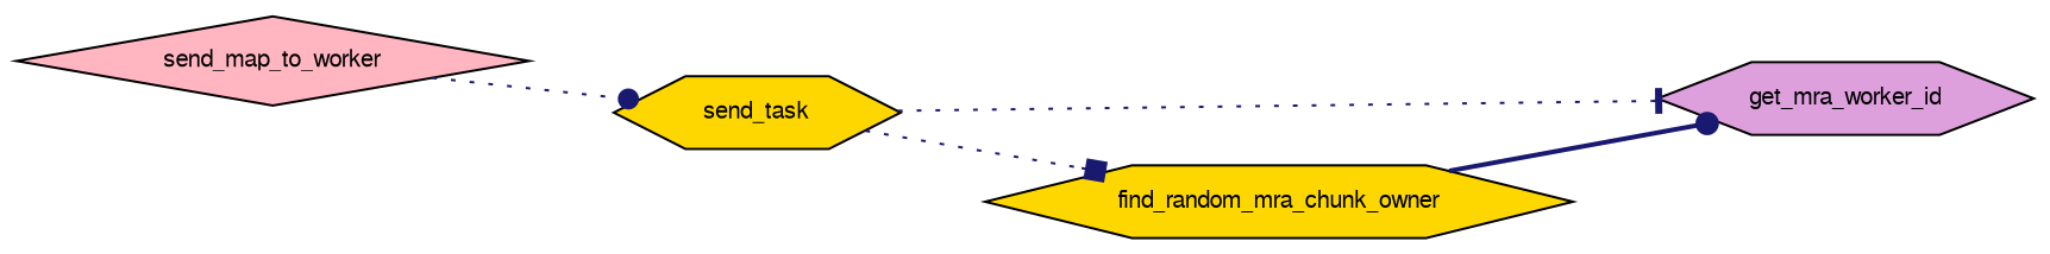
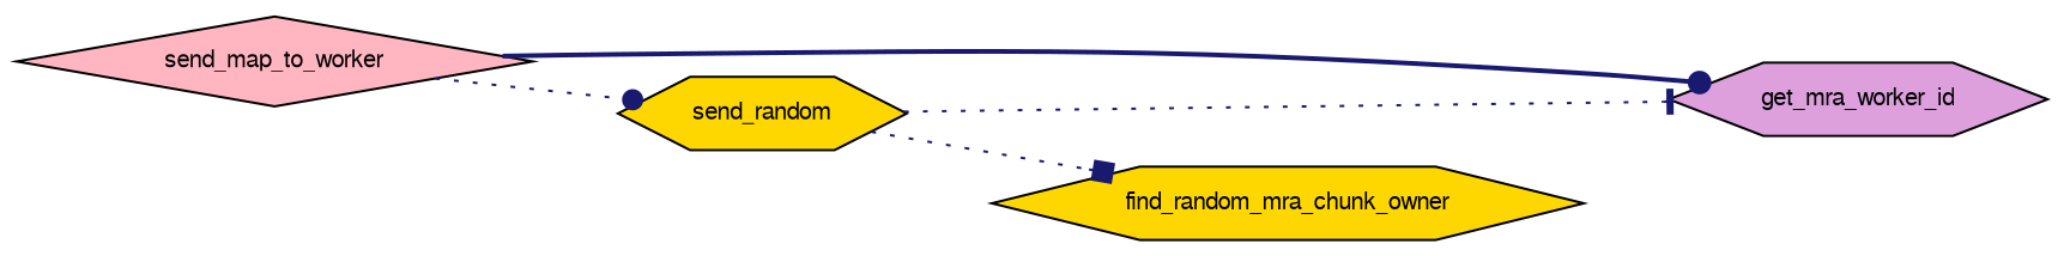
  digraph {
    rankdir=LR
    node [color=black fillcolor=gold fontname=FreeSans fontsize=10 shape=hexagon style=filled]
    edge [arrowhead=dot color=midnightblue fontname=FreeSans fontsize=10 labelfontname=FreeSans labelfontsize=10 style=dotted]
    n1 [fillcolor=lightpink fontcolor=black height=0.2 label=send_map_to_worker shape=diamond width=0.4]
    n2 [fillcolor=plum height=0.2 label=get_mra_worker_id width=0.4]
-   n3 [height=0.2 label=send_task width=0.4]
+   n3 [height=0.2 label=send_random width=0.4]
    n4 [height=0.2 label=find_random_mra_chunk_owner width=0.4]
-   n4 -> n2 [style=bold]
+   n1 -> n2 [style=bold]
    n1 -> n3
    n3 -> n2 [arrowhead=tee]
    n3 -> n4 [arrowhead=box]
  }
